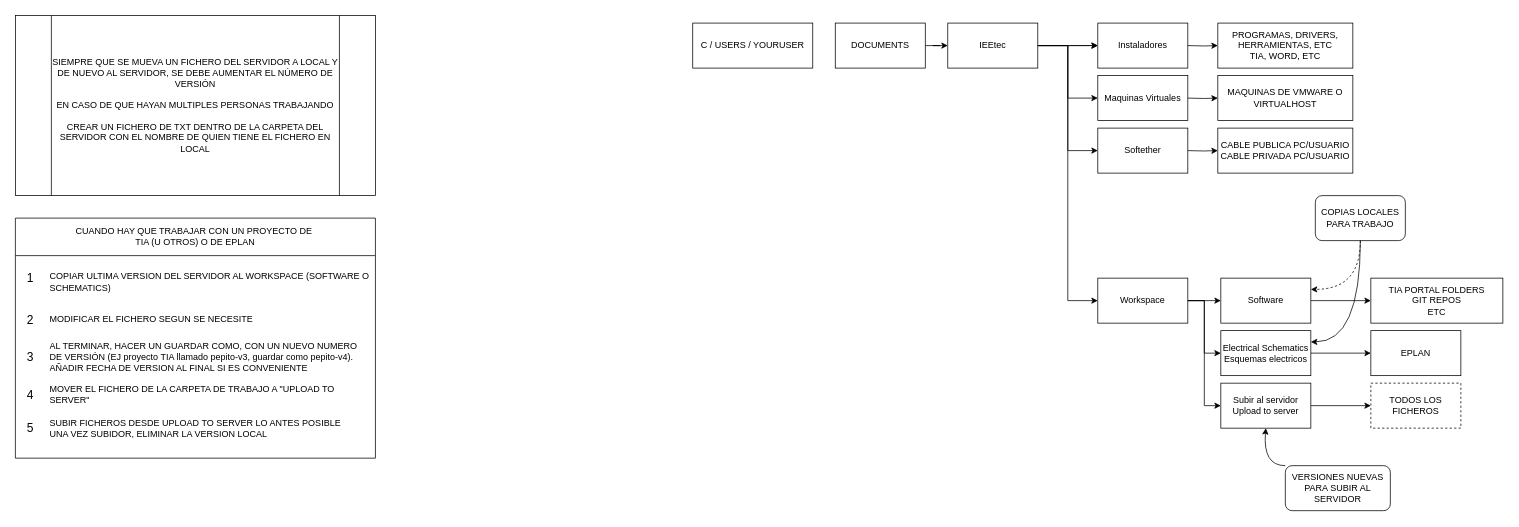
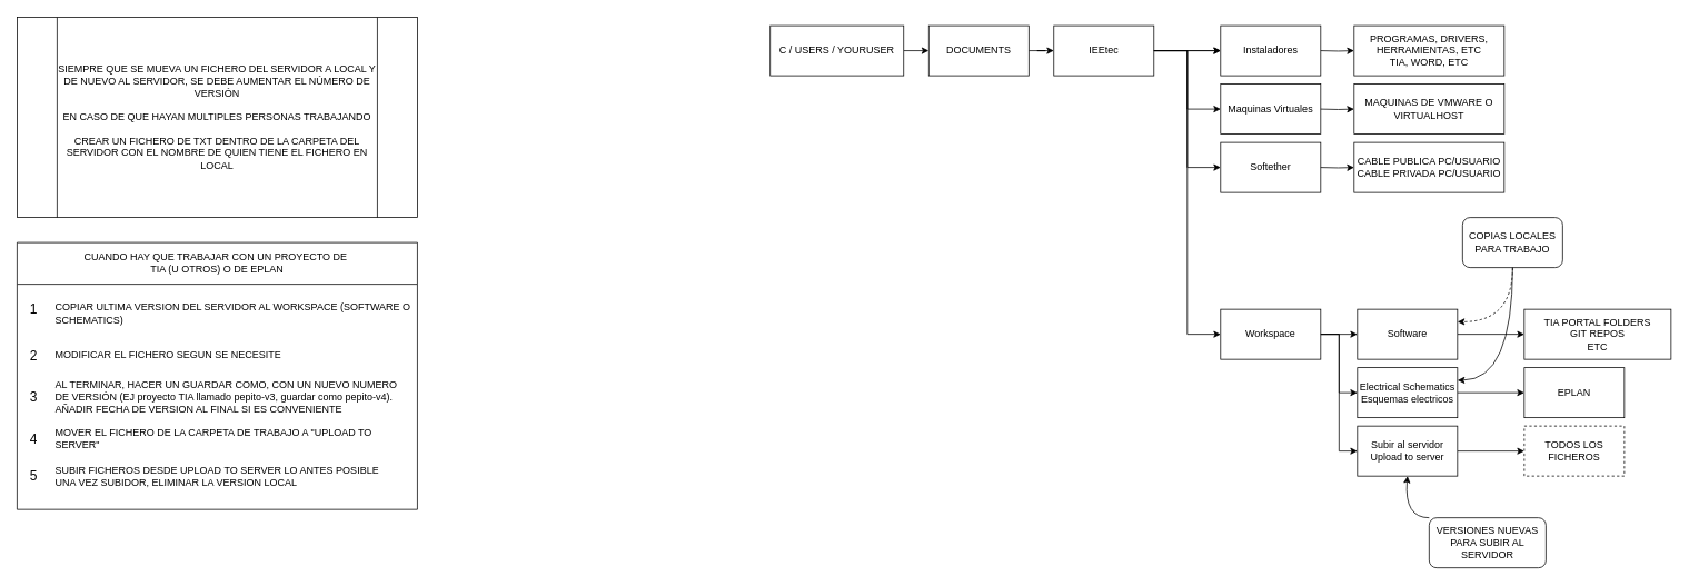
  <mxCell id="0" />
  <mxCell id="1" parent="0" />
  <mxCell id="2" value="" style="edgeStyle=orthogonalEdgeStyle;rounded=0;orthogonalLoop=1;jettySize=auto;html=1;" parent="1" source="4" target="7" edge="1"><mxGeometry relative="1" as="geometry" /></mxCell>
+ <mxCell id="3" value="" style="edgeStyle=orthogonalEdgeStyle;rounded=0;orthogonalLoop=1;jettySize=auto;html=1;entryX=0;entryY=0.5;entryDx=0;entryDy=0;exitX=1;exitY=0.5;exitDx=0;exitDy=0;" parent="1" source="8" target="4" edge="1"><mxGeometry relative="1" as="geometry"><mxPoint x="1123" y="150" as="sourcePoint" /></mxGeometry></mxCell>
  <mxCell id="4" value="DOCUMENTS" style="rounded=0;whiteSpace=wrap;html=1;" parent="1" vertex="1"><mxGeometry x="1113" y="30" width="120" height="60" as="geometry" /></mxCell>
  <mxCell id="5" value="" style="edgeStyle=orthogonalEdgeStyle;rounded=0;orthogonalLoop=1;jettySize=auto;html=1;" parent="1" source="7" target="9" edge="1"><mxGeometry relative="1" as="geometry" /></mxCell>
  <mxCell id="6" value="" style="edgeStyle=orthogonalEdgeStyle;rounded=0;orthogonalLoop=1;jettySize=auto;html=1;" parent="1" source="7" target="9" edge="1"><mxGeometry relative="1" as="geometry" /></mxCell>
  <mxCell id="7" value="IEEtec" style="rounded=0;whiteSpace=wrap;html=1;" parent="1" vertex="1"><mxGeometry x="1263" y="30" width="120" height="60" as="geometry" /></mxCell>
  <mxCell id="8" value="C / USERS / YOURUSER" style="rounded=0;whiteSpace=wrap;html=1;" parent="1" vertex="1"><mxGeometry x="923" y="30" width="160" height="60" as="geometry" /></mxCell>
  <mxCell id="9" value="Instaladores" style="rounded=0;whiteSpace=wrap;html=1;" parent="1" vertex="1"><mxGeometry x="1463" y="30" width="120" height="60" as="geometry" /></mxCell>
  <mxCell id="10" value="" style="edgeStyle=orthogonalEdgeStyle;rounded=0;orthogonalLoop=1;jettySize=auto;html=1;exitX=1;exitY=0.5;exitDx=0;exitDy=0;entryX=0;entryY=0.5;entryDx=0;entryDy=0;" parent="1" source="7" target="11" edge="1"><mxGeometry relative="1" as="geometry"><mxPoint x="1383" y="130" as="sourcePoint" /></mxGeometry></mxCell>
  <mxCell id="11" value="Maquinas Virtuales" style="rounded=0;whiteSpace=wrap;html=1;" parent="1" vertex="1"><mxGeometry x="1463" y="100" width="120" height="60" as="geometry" /></mxCell>
  <mxCell id="12" value="" style="edgeStyle=orthogonalEdgeStyle;rounded=0;orthogonalLoop=1;jettySize=auto;html=1;exitX=1;exitY=0.5;exitDx=0;exitDy=0;entryX=0;entryY=0.5;entryDx=0;entryDy=0;" parent="1" source="7" target="13" edge="1"><mxGeometry relative="1" as="geometry"><mxPoint x="1383" y="200" as="sourcePoint" /></mxGeometry></mxCell>
  <mxCell id="13" value="Softether" style="rounded=0;whiteSpace=wrap;html=1;" parent="1" vertex="1"><mxGeometry x="1463" y="170" width="120" height="60" as="geometry" /></mxCell>
  <mxCell id="14" value="" style="edgeStyle=orthogonalEdgeStyle;rounded=0;orthogonalLoop=1;jettySize=auto;html=1;exitX=1;exitY=0.5;exitDx=0;exitDy=0;entryX=0;entryY=0.5;entryDx=0;entryDy=0;" parent="1" source="7" target="16" edge="1"><mxGeometry relative="1" as="geometry"><mxPoint x="1383" y="270" as="sourcePoint" /></mxGeometry></mxCell>
  <mxCell id="15" value="" style="edgeStyle=orthogonalEdgeStyle;rounded=0;orthogonalLoop=1;jettySize=auto;html=1;" parent="1" source="16" target="18" edge="1"><mxGeometry relative="1" as="geometry" /></mxCell>
  <mxCell id="16" value="Workspace" style="rounded=0;whiteSpace=wrap;html=1;" parent="1" vertex="1"><mxGeometry x="1463" y="370" width="120" height="60" as="geometry" /></mxCell>
  <mxCell id="17" value="" style="edgeStyle=orthogonalEdgeStyle;rounded=0;orthogonalLoop=1;jettySize=auto;html=1;" parent="1" source="18" target="25" edge="1"><mxGeometry relative="1" as="geometry" /></mxCell>
  <mxCell id="18" value="Software" style="rounded=0;whiteSpace=wrap;html=1;" parent="1" vertex="1"><mxGeometry x="1627" y="370" width="120" height="60" as="geometry" /></mxCell>
  <mxCell id="19" value="" style="edgeStyle=orthogonalEdgeStyle;rounded=0;orthogonalLoop=1;jettySize=auto;html=1;exitX=1;exitY=0.5;exitDx=0;exitDy=0;entryX=0;entryY=0.5;entryDx=0;entryDy=0;" parent="1" source="16" target="21" edge="1"><mxGeometry relative="1" as="geometry"><mxPoint x="1543" y="250" as="sourcePoint" /></mxGeometry></mxCell>
  <mxCell id="20" value="" style="edgeStyle=orthogonalEdgeStyle;rounded=0;orthogonalLoop=1;jettySize=auto;html=1;" parent="1" source="21" target="26" edge="1"><mxGeometry relative="1" as="geometry" /></mxCell>
  <mxCell id="21" value="Electrical Schematics&lt;div&gt;Esquemas electricos&lt;/div&gt;" style="rounded=0;whiteSpace=wrap;html=1;" parent="1" vertex="1"><mxGeometry x="1627" y="440" width="120" height="60" as="geometry" /></mxCell>
  <mxCell id="22" value="" style="edgeStyle=orthogonalEdgeStyle;rounded=0;orthogonalLoop=1;jettySize=auto;html=1;exitX=1;exitY=0.5;exitDx=0;exitDy=0;entryX=0;entryY=0.5;entryDx=0;entryDy=0;" parent="1" source="16" target="24" edge="1"><mxGeometry relative="1" as="geometry"><mxPoint x="1583" y="470" as="sourcePoint" /></mxGeometry></mxCell>
  <mxCell id="23" value="" style="edgeStyle=orthogonalEdgeStyle;rounded=0;orthogonalLoop=1;jettySize=auto;html=1;" parent="1" source="24" target="27" edge="1"><mxGeometry relative="1" as="geometry" /></mxCell>
  <mxCell id="24" value="Subir al servidor&lt;div&gt;Upload to server&lt;/div&gt;" style="rounded=0;whiteSpace=wrap;html=1;" parent="1" vertex="1"><mxGeometry x="1627" y="510" width="120" height="60" as="geometry" /></mxCell>
  <mxCell id="25" value="TIA PORTAL FOLDERS&lt;div&gt;GIT REPOS&lt;/div&gt;&lt;div&gt;ETC&lt;/div&gt;" style="rounded=0;whiteSpace=wrap;html=1;" parent="1" vertex="1"><mxGeometry x="1827" y="370" width="176" height="60" as="geometry" /></mxCell>
  <mxCell id="26" value="EPLAN" style="rounded=0;whiteSpace=wrap;html=1;" parent="1" vertex="1"><mxGeometry x="1827" y="440" width="120" height="60" as="geometry" /></mxCell>
  <mxCell id="27" value="TODOS LOS FICHEROS" style="rounded=0;whiteSpace=wrap;html=1;dashed=1;" parent="1" vertex="1"><mxGeometry x="1827" y="510" width="120" height="60" as="geometry" /></mxCell>
  <mxCell id="28" style="edgeStyle=orthogonalEdgeStyle;rounded=0;orthogonalLoop=1;jettySize=auto;html=1;exitX=0.5;exitY=1;exitDx=0;exitDy=0;entryX=1;entryY=0.25;entryDx=0;entryDy=0;strokeColor=default;curved=1;dashed=1;" parent="1" source="29" target="18" edge="1"><mxGeometry relative="1" as="geometry"><Array as="points"><mxPoint x="1813" y="385" /></Array></mxGeometry></mxCell>
  <mxCell id="29" value="COPIAS LOCALES PARA TRABAJO" style="rounded=1;whiteSpace=wrap;html=1;" parent="1" vertex="1"><mxGeometry x="1753" y="260" width="120" height="60" as="geometry" /></mxCell>
  <mxCell id="30" style="edgeStyle=orthogonalEdgeStyle;rounded=0;orthogonalLoop=1;jettySize=auto;html=1;exitX=0.5;exitY=1;exitDx=0;exitDy=0;strokeColor=default;curved=1;" parent="1" source="29" edge="1"><mxGeometry relative="1" as="geometry"><mxPoint x="1813" y="340" as="sourcePoint" /><mxPoint x="1747" y="455" as="targetPoint" /><Array as="points"><mxPoint x="1813" y="455" /></Array></mxGeometry></mxCell>
  <mxCell id="31" value="VERSIONES NUEVAS PARA SUBIR AL SERVIDOR" style="rounded=1;whiteSpace=wrap;html=1;" parent="1" vertex="1"><mxGeometry x="1713" y="620" width="140" height="60" as="geometry" /></mxCell>
  <mxCell id="32" value="" style="curved=1;endArrow=classic;html=1;rounded=0;exitX=0;exitY=0;exitDx=0;exitDy=0;entryX=0.5;entryY=1;entryDx=0;entryDy=0;" parent="1" source="31" target="24" edge="1"><mxGeometry width="50" height="50" relative="1" as="geometry"><mxPoint x="1513" y="520" as="sourcePoint" /><mxPoint x="1563" y="470" as="targetPoint" /><Array as="points"><mxPoint x="1683" y="620" /></Array></mxGeometry></mxCell>
  <mxCell id="33" value="" style="edgeStyle=orthogonalEdgeStyle;rounded=0;orthogonalLoop=1;jettySize=auto;html=1;" parent="1" target="34" edge="1"><mxGeometry relative="1" as="geometry"><mxPoint x="1583" y="200" as="sourcePoint" /></mxGeometry></mxCell>
  <mxCell id="34" value="CABLE PUBLICA PC/USUARIO&lt;div&gt;CABLE PRIVADA PC/USUARIO&lt;/div&gt;" style="rounded=0;whiteSpace=wrap;html=1;" parent="1" vertex="1"><mxGeometry x="1623" y="170" width="180" height="60" as="geometry" /></mxCell>
  <mxCell id="35" value="&lt;span style=&quot;font-weight: 400;&quot;&gt;CUANDO HAY QUE TRABAJAR CON UN PROYECTO DE&amp;nbsp;&lt;/span&gt;&lt;div&gt;&lt;span style=&quot;font-weight: 400;&quot;&gt;TIA (U OTROS) O DE EPLAN&lt;/span&gt;&lt;/div&gt;" style="swimlane;whiteSpace=wrap;html=1;startSize=50;" parent="1" vertex="1"><mxGeometry x="20" y="290" width="480" height="320" as="geometry" /></mxCell>
  <mxCell id="36" value="1" style="shape=partialRectangle;html=1;whiteSpace=wrap;connectable=0;fillColor=none;top=0;left=0;bottom=0;right=0;overflow=hidden;pointerEvents=1;strokeColor=inherit;fontSize=16;" parent="35" vertex="1"><mxGeometry y="60" width="40" height="40" as="geometry"><mxRectangle width="40" height="30" as="alternateBounds" /></mxGeometry></mxCell>
  <mxCell id="37" value="2" style="shape=partialRectangle;html=1;whiteSpace=wrap;connectable=0;fillColor=none;top=0;left=0;bottom=0;right=0;overflow=hidden;strokeColor=inherit;fontSize=16;" parent="35" vertex="1"><mxGeometry y="115" width="40" height="40" as="geometry"><mxRectangle width="40" height="30" as="alternateBounds" /></mxGeometry></mxCell>
  <mxCell id="38" value="COPIAR ULTIMA VERSION DEL SERVIDOR AL WORKSPACE (SOFTWARE O SCHEMATICS)" style="text;strokeColor=none;fillColor=none;align=left;verticalAlign=middle;spacingLeft=4;spacingRight=4;overflow=hidden;points=[[0,0.5],[1,0.5]];portConstraint=eastwest;rotatable=0;whiteSpace=wrap;html=1;" parent="35" vertex="1"><mxGeometry x="40" y="60" width="440" height="50" as="geometry" /></mxCell>
  <mxCell id="39" value="MODIFICAR EL FICHERO SEGUN SE NECESITE" style="text;strokeColor=none;fillColor=none;align=left;verticalAlign=middle;spacingLeft=4;spacingRight=4;overflow=hidden;points=[[0,0.5],[1,0.5]];portConstraint=eastwest;rotatable=0;whiteSpace=wrap;html=1;" parent="35" vertex="1"><mxGeometry x="40" y="110" width="440" height="50" as="geometry" /></mxCell>
  <mxCell id="40" value="3" style="shape=partialRectangle;html=1;whiteSpace=wrap;connectable=0;fillColor=none;top=0;left=0;bottom=0;right=0;overflow=hidden;strokeColor=inherit;fontSize=16;" parent="35" vertex="1"><mxGeometry y="165" width="40" height="40" as="geometry"><mxRectangle width="40" height="30" as="alternateBounds" /></mxGeometry></mxCell>
  <mxCell id="41" value="AL TERMINAR, HACER UN GUARDAR COMO, CON UN NUEVO NUMERO DE VERSIÓN (EJ proyecto TIA llamado pepito-v3, guardar como pepito-v4).&lt;div&gt;AÑADIR FECHA DE VERSION AL FINAL SI ES CONVENIENTE&lt;/div&gt;" style="text;strokeColor=none;fillColor=none;align=left;verticalAlign=middle;spacingLeft=4;spacingRight=4;overflow=hidden;points=[[0,0.5],[1,0.5]];portConstraint=eastwest;rotatable=0;whiteSpace=wrap;html=1;" parent="35" vertex="1"><mxGeometry x="40" y="160" width="440" height="50" as="geometry" /></mxCell>
  <mxCell id="42" value="MOVER EL FICHERO DE LA CARPETA DE TRABAJO A &quot;UPLOAD TO SERVER&quot;" style="text;strokeColor=none;fillColor=none;align=left;verticalAlign=middle;spacingLeft=4;spacingRight=4;overflow=hidden;points=[[0,0.5],[1,0.5]];portConstraint=eastwest;rotatable=0;whiteSpace=wrap;html=1;" parent="35" vertex="1"><mxGeometry x="40" y="210" width="440" height="50" as="geometry" /></mxCell>
  <mxCell id="43" value="4" style="shape=partialRectangle;html=1;whiteSpace=wrap;connectable=0;fillColor=none;top=0;left=0;bottom=0;right=0;overflow=hidden;strokeColor=inherit;fontSize=16;" parent="35" vertex="1"><mxGeometry y="215" width="40" height="40" as="geometry"><mxRectangle width="40" height="30" as="alternateBounds" /></mxGeometry></mxCell>
  <mxCell id="44" value="SUBIR FICHEROS DESDE UPLOAD TO SERVER LO ANTES POSIBLE&lt;div&gt;UNA VEZ SUBIDOR, ELIMINAR LA VERSION LOCAL&lt;/div&gt;" style="text;strokeColor=none;fillColor=none;align=left;verticalAlign=middle;spacingLeft=4;spacingRight=4;overflow=hidden;points=[[0,0.5],[1,0.5]];portConstraint=eastwest;rotatable=0;whiteSpace=wrap;html=1;" parent="35" vertex="1"><mxGeometry x="40" y="260" width="440" height="40" as="geometry" /></mxCell>
  <mxCell id="45" value="5" style="shape=partialRectangle;html=1;whiteSpace=wrap;connectable=0;fillColor=none;top=0;left=0;bottom=0;right=0;overflow=hidden;strokeColor=inherit;fontSize=16;" parent="35" vertex="1"><mxGeometry y="260" width="40" height="40" as="geometry"><mxRectangle width="40" height="30" as="alternateBounds" /></mxGeometry></mxCell>
  <mxCell id="46" value="SIEMPRE QUE SE MUEVA UN FICHERO DEL SERVIDOR A LOCAL Y DE NUEVO AL SERVIDOR, SE DEBE AUMENTAR EL NÚMERO DE VERSIÓN&lt;div&gt;&lt;br&gt;&lt;/div&gt;&lt;div&gt;EN CASO DE QUE HAYAN MULTIPLES PERSONAS TRABAJANDO&lt;/div&gt;&lt;div&gt;&lt;br&gt;&lt;/div&gt;&lt;div&gt;CREAR UN FICHERO DE TXT DENTRO DE LA CARPETA DEL SERVIDOR CON EL NOMBRE DE QUIEN TIENE EL FICHERO EN LOCAL&lt;/div&gt;" style="shape=process;whiteSpace=wrap;html=1;backgroundOutline=1;" parent="1" vertex="1"><mxGeometry x="20" y="20" width="480" height="240" as="geometry" /></mxCell>
  <mxCell id="47" value="" style="edgeStyle=orthogonalEdgeStyle;rounded=0;orthogonalLoop=1;jettySize=auto;html=1;" parent="1" target="48" edge="1"><mxGeometry relative="1" as="geometry"><mxPoint x="1583" y="60" as="sourcePoint" /></mxGeometry></mxCell>
  <mxCell id="48" value="PROGRAMAS, DRIVERS, HERRAMIENTAS, ETC&lt;div&gt;TIA, WORD, ETC&lt;/div&gt;" style="rounded=0;whiteSpace=wrap;html=1;" parent="1" vertex="1"><mxGeometry x="1623" y="30" width="180" height="60" as="geometry" /></mxCell>
  <mxCell id="49" value="" style="edgeStyle=orthogonalEdgeStyle;rounded=0;orthogonalLoop=1;jettySize=auto;html=1;" parent="1" target="50" edge="1"><mxGeometry relative="1" as="geometry"><mxPoint x="1583" y="130" as="sourcePoint" /></mxGeometry></mxCell>
  <mxCell id="50" value="MAQUINAS DE VMWARE O VIRTUALHOST" style="rounded=0;whiteSpace=wrap;html=1;" parent="1" vertex="1"><mxGeometry x="1623" y="100" width="180" height="60" as="geometry" /></mxCell>
